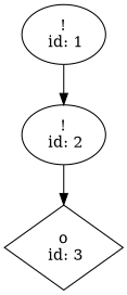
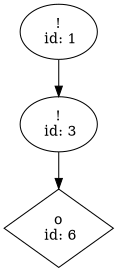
  digraph {
    n1 [label="!\n id: 1"]
-   n2 [label="!\n id: 2"]
-   n3 [label="o\n id: 3" shape=diamond]
+   n2 [label="!\n id: 3"]
+   n3 [label="o\n id: 6" shape=diamond]
    n1 -> n2
    n2 -> n3
  }
